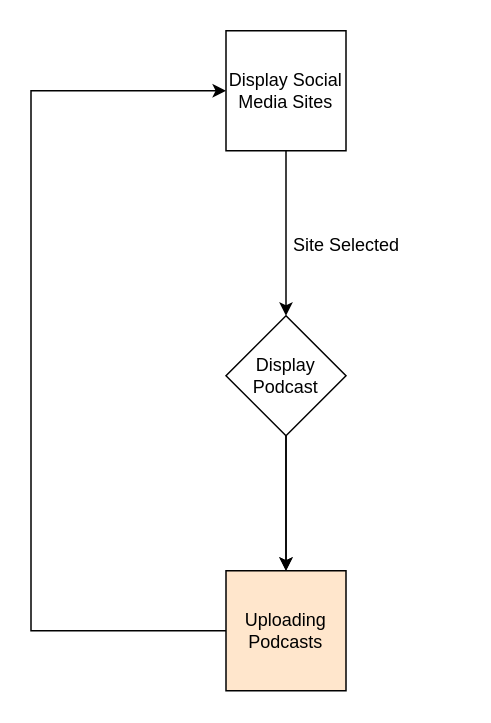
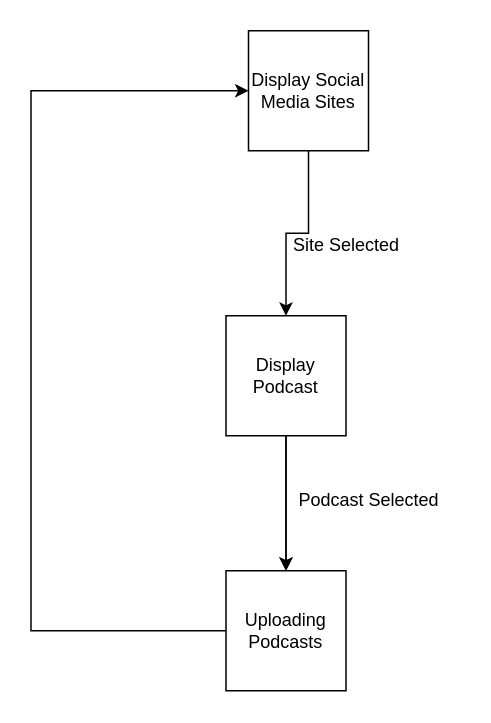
  <mxCell id="0" />
  <mxCell id="1" parent="0" />
  <mxCell id="2" style="edgeStyle=orthogonalEdgeStyle;rounded=0;orthogonalLoop=1;jettySize=auto;html=1;" edge="1" parent="1" source="3" target="6"><mxGeometry relative="1" as="geometry"><mxPoint x="190" y="210" as="targetPoint" /></mxGeometry></mxCell>
- <mxCell id="3" value="Display Social Media Sites" style="whiteSpace=wrap;html=1;aspect=fixed;" vertex="1" parent="1"><mxGeometry x="150" y="20" width="80" height="80" as="geometry" /></mxCell>
+ <mxCell id="3" value="Display Social Media Sites" style="whiteSpace=wrap;html=1;aspect=fixed;" vertex="1" parent="1"><mxGeometry x="165" y="20" width="80" height="80" as="geometry" /></mxCell>
  <mxCell id="4" style="edgeStyle=orthogonalEdgeStyle;rounded=0;orthogonalLoop=1;jettySize=auto;html=1;" edge="1" parent="1" source="6"><mxGeometry relative="1" as="geometry"><mxPoint x="190" y="380" as="targetPoint" /></mxGeometry></mxCell>
  <mxCell id="5" value="" style="edgeStyle=orthogonalEdgeStyle;rounded=0;orthogonalLoop=1;jettySize=auto;html=1;" edge="1" parent="1" source="6" target="10"><mxGeometry relative="1" as="geometry" /></mxCell>
- <mxCell id="6" value="Display Podcast" style="rhombus;whiteSpace=wrap;html=1;aspect=fixed;" vertex="1" parent="1"><mxGeometry x="150" y="210" width="80" height="80" as="geometry" /></mxCell>
+ <mxCell id="6" value="Display Podcast" style="whiteSpace=wrap;html=1;aspect=fixed;" vertex="1" parent="1"><mxGeometry x="150" y="210" width="80" height="80" as="geometry" /></mxCell>
  <mxCell id="7" value="Site Selected" style="text;html=1;align=center;verticalAlign=middle;resizable=0;points=[];autosize=1;strokeColor=none;fillColor=none;" vertex="1" parent="1"><mxGeometry x="185" y="148" width="90" height="30" as="geometry" /></mxCell>
+ <mxCell id="8" value="Podcast Selected" style="text;html=1;align=center;verticalAlign=middle;resizable=0;points=[];autosize=1;strokeColor=none;fillColor=none;" vertex="1" parent="1"><mxGeometry x="185" y="318" width="120" height="30" as="geometry" /></mxCell>
  <mxCell id="9" style="edgeStyle=orthogonalEdgeStyle;rounded=0;orthogonalLoop=1;jettySize=auto;html=1;entryX=0;entryY=0.5;entryDx=0;entryDy=0;" edge="1" parent="1" source="10" target="3"><mxGeometry relative="1" as="geometry"><mxPoint x="10" y="50" as="targetPoint" /><Array as="points"><mxPoint x="20" y="420" /><mxPoint x="20" y="60" /></Array></mxGeometry></mxCell>
- <mxCell id="10" value="Uploading Podcasts" style="whiteSpace=wrap;html=1;aspect=fixed;fillColor=#ffe6cc;" vertex="1" parent="1"><mxGeometry x="150" y="380" width="80" height="80" as="geometry" /></mxCell>
+ <mxCell id="10" value="Uploading Podcasts" style="whiteSpace=wrap;html=1;aspect=fixed;" vertex="1" parent="1"><mxGeometry x="150" y="380" width="80" height="80" as="geometry" /></mxCell>
